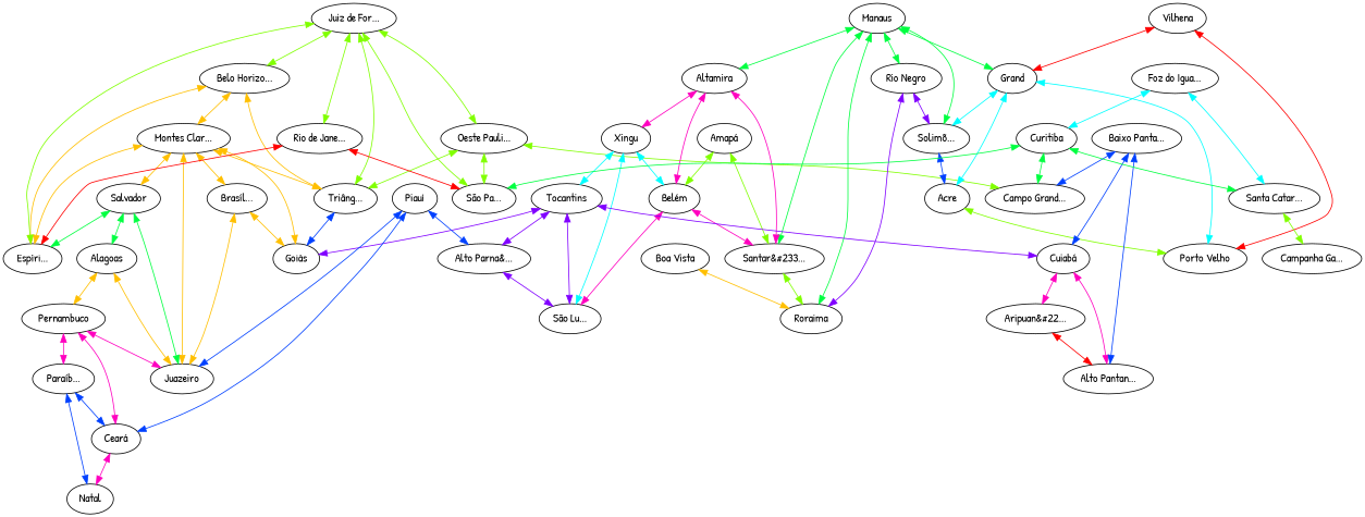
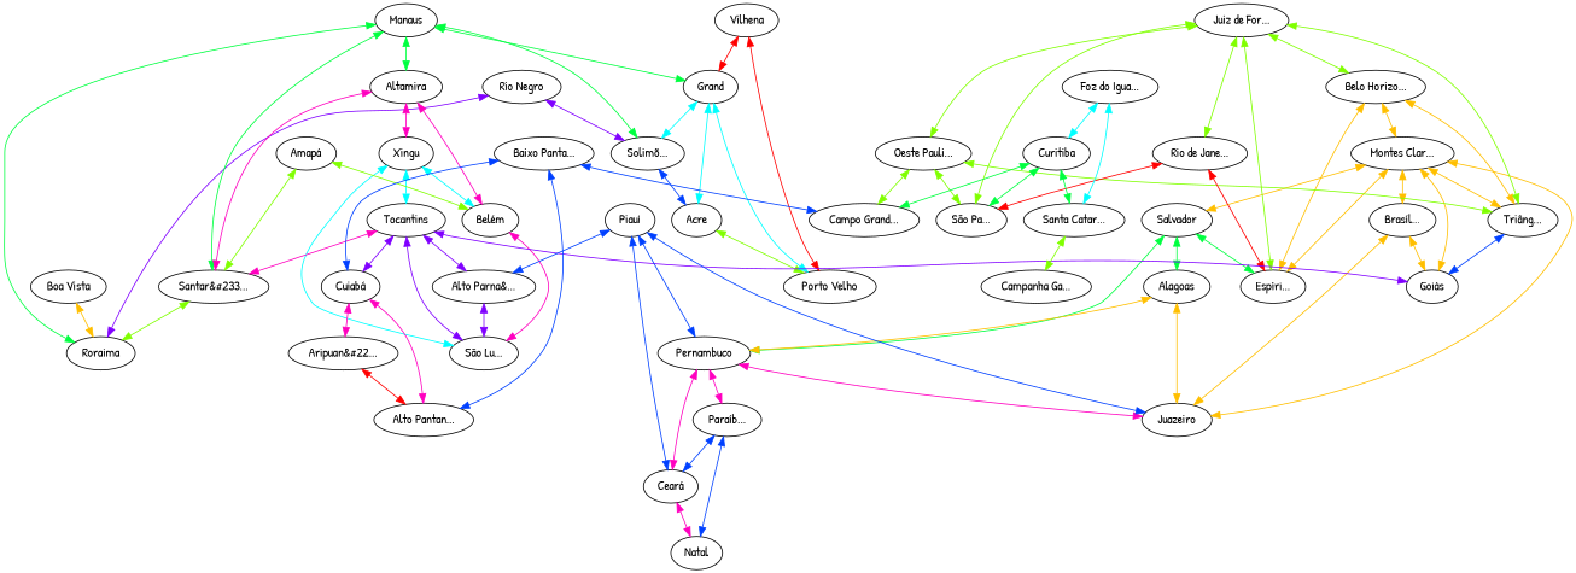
  graph {
    fontname="Patrick Hand"
    node [fontname="Patrick Hand"]
    edge [color="0.125,1,1" dir=both fontname="Patrick Hand"]
    n1 [label="Belo Horizo..."]
    n2 [label="Tri&#226;ng..."]
    n3 [label="Montes Clar..."]
    n4 [label="Esp&#237;ri..."]
    n5 [label="Goi&#225;s"]
    n6 [label=Salvador]
    n7 [label=Juazeiro]
    n8 [label="Bras&#237;l..."]
    n9 [label="Juiz de For..."]
    n10 [label="S&#227;o Pa..."]
    n11 [label="Oeste Pauli..."]
    n12 [label="Rio de Jane..."]
    n13 [label="Campo Grand..."]
    n14 [label=Alagoas]
    n15 [label=Pernambuco]
    n16 [label="Boa Vista"]
    n17 [label=Roraima]
    n18 [label="Rio Negro"]
    n19 [label="Solim&#245;..."]
    n20 [label=Acre]
    n21 [label=Manaus]
    n22 [label=Grand]
    n23 [label="Santar&#233..."]
    n24 [label=Altamira]
    n25 [label="Porto Velho"]
    n26 [label="Bel&#233;m"]
    n27 [label=Xingu]
    n28 [label=Vilhena]
    n29 [label="Aripuan&#22..."]
    n30 [label="Alto Pantan..."]
    n31 [label="Amap&#225;"]
    n32 [label="S&#227;o Lu..."]
    n33 [label=Tocantins]
    n34 [label="Alto Parna&..."]
    n35 [label="Cuiab&#225;"]
    n36 [label="Piau&#237;"]
    n37 [label="Cear&#225;"]
    n38 [label=Natal]
    n39 [label="Para&#237;b..."]
    n40 [label="Baixo Panta..."]
    n41 [label=Curitiba]
    n42 [label="Santa Catar..."]
    n43 [label="Campanha Ga..."]
    n44 [label="Foz do Igua..."]
    n1 -- n2
    n1 -- n3
    n1 -- n4
    n2 -- n5 [color="0.625,1,1"]
    n3 -- n2
    n3 -- n4
    n3 -- n5
    n3 -- n6
    n3 -- n7
    n3 -- n8
    n6 -- n4 [color="0.375,1,1"]
-   n6 -- n7 [color="0.375,1,1"]
+   n6 -- n15 [color="0.375,1,1"]
    n6 -- n14 [color="0.375,1,1"]
    n8 -- n5
    n8 -- n7
    n9 -- n1 [color="0.25,1,1"]
    n9 -- n2 [color="0.25,1,1"]
    n9 -- n4 [color="0.25,1,1"]
    n9 -- n10 [color="0.25,1,1"]
    n9 -- n11 [color="0.25,1,1"]
    n9 -- n12 [color="0.25,1,1"]
    n11 -- n2 [color="0.25,1,1"]
    n11 -- n10 [color="0.25,1,1"]
    n11 -- n13 [color="0.25,1,1"]
    n12 -- n4 [color="1,1,1"]
    n12 -- n10 [color="1,1,1"]
    n14 -- n7
    n14 -- n15
    n15 -- n7 [color="0.875,1,1"]
    n15 -- n37 [color="0.875,1,1"]
    n15 -- n39 [color="0.875,1,1"]
    n16 -- n17
    n18 -- n17 [color="0.75,1,1"]
    n18 -- n19 [color="0.75,1,1"]
    n19 -- n20 [color="0.625,1,1"]
    n20 -- n25 [color="0.25,1,1"]
    n21 -- n17 [color="0.375,1,1"]
-   n21 -- n18 [color="0.375,1,1"]
    n21 -- n19 [color="0.375,1,1"]
    n21 -- n22 [color="0.375,1,1"]
    n21 -- n23 [color="0.375,1,1"]
    n21 -- n24 [color="0.375,1,1"]
    n22 -- n19 [color="0.5,1,1"]
    n22 -- n20 [color="0.5,1,1"]
    n22 -- n25 [color="0.5,1,1"]
    n23 -- n17 [color="0.25,1,1"]
    n24 -- n23 [color="0.875,1,1"]
    n24 -- n26 [color="0.875,1,1"]
    n24 -- n27 [color="0.875,1,1"]
-   n26 -- n23 [color="0.875,1,1"]
+   n33 -- n23 [color="0.875,1,1"]
    n26 -- n32 [color="0.875,1,1"]
    n27 -- n26 [color="0.5,1,1"]
    n27 -- n32 [color="0.5,1,1"]
    n27 -- n33 [color="0.5,1,1"]
    n28 -- n22 [color="1,1,1"]
    n28 -- n25 [color="1,1,1"]
    n29 -- n30 [color="1,1,1"]
    n31 -- n23 [color="0.25,1,1"]
    n31 -- n26 [color="0.25,1,1"]
    n33 -- n5 [color="0.75,1,1"]
    n33 -- n32 [color="0.75,1,1"]
    n33 -- n34 [color="0.75,1,1"]
    n33 -- n35 [color="0.75,1,1"]
    n34 -- n32 [color="0.75,1,1"]
    n35 -- n29 [color="0.875,1,1"]
    n35 -- n30 [color="0.875,1,1"]
    n36 -- n7 [color="0.625,1,1"]
+   n36 -- n15 [color="0.625,1,1"]
    n36 -- n34 [color="0.625,1,1"]
    n36 -- n37 [color="0.625,1,1"]
    n37 -- n38 [color="0.875,1,1"]
    n39 -- n37 [color="0.625,1,1"]
    n39 -- n38 [color="0.625,1,1"]
    n40 -- n13 [color="0.625,1,1"]
    n40 -- n30 [color="0.625,1,1"]
    n40 -- n35 [color="0.625,1,1"]
    n41 -- n10 [color="0.375,1,1"]
    n41 -- n13 [color="0.375,1,1"]
    n41 -- n42 [color="0.375,1,1"]
    n42 -- n43 [color="0.25,1,1"]
    n44 -- n41 [color="0.5,1,1"]
    n44 -- n42 [color="0.5,1,1"]
  }
